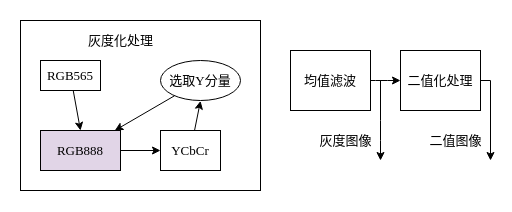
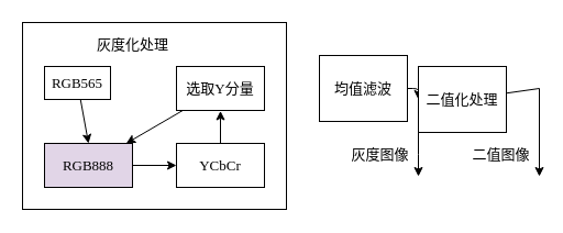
  <mxCell id="0" />
  <mxCell id="1" parent="0" />
  <mxCell id="2" value="" style="rounded=0;whiteSpace=wrap;html=1;fontFamily=宋体;fontSource=https%3A%2F%2Ffonts.googleapis.com%2Fcss%3Ffamily%3D%25E5%25AE%258B%25E4%25BD%2593;fontSize=13;" vertex="1" parent="1"><mxGeometry x="20" y="20" width="240" height="170" as="geometry" /></mxCell>
  <mxCell id="3" style="edgeStyle=none;html=1;entryX=0.5;entryY=0;entryDx=0;entryDy=0;" edge="1" parent="1" source="4" target="6"><mxGeometry relative="1" as="geometry" /></mxCell>
  <mxCell id="4" value="&lt;font face=&quot;Times New Roman&quot; style=&quot;font-size: 13px&quot;&gt;RGB565&lt;/font&gt;" style="rounded=0;whiteSpace=wrap;html=1;" vertex="1" parent="1"><mxGeometry x="40" y="60" width="60" height="30" as="geometry" /></mxCell>
  <mxCell id="5" style="edgeStyle=none;html=1;entryX=0;entryY=0.5;entryDx=0;entryDy=0;" edge="1" parent="1" source="6" target="8"><mxGeometry relative="1" as="geometry" /></mxCell>
  <mxCell id="6" value="&lt;span style=&quot;font-family: &amp;#34;times new roman&amp;#34;&quot;&gt;&lt;font style=&quot;font-size: 13px&quot;&gt;RGB888&lt;/font&gt;&lt;/span&gt;" style="rounded=0;whiteSpace=wrap;html=1;fillColor=#e1d5e7;" vertex="1" parent="1"><mxGeometry x="40" y="130" width="80" height="40" as="geometry" /></mxCell>
  <mxCell id="7" style="edgeStyle=none;html=1;entryX=0.5;entryY=1.011;entryDx=0;entryDy=0;entryPerimeter=0;" edge="1" parent="1" source="8" target="10"><mxGeometry relative="1" as="geometry"><Array as="points" /></mxGeometry></mxCell>
- <mxCell id="8" value="&lt;span style=&quot;font-family: &amp;#34;times new roman&amp;#34;&quot;&gt;&lt;font style=&quot;font-size: 13px&quot;&gt;YCbCr&lt;/font&gt;&lt;/span&gt;" style="rounded=0;whiteSpace=wrap;html=1;" vertex="1" parent="1"><mxGeometry x="160" y="130" width="60" height="40" as="geometry" /></mxCell>
+ <mxCell id="8" value="&lt;span style=&quot;font-family: &amp;#34;times new roman&amp;#34;&quot;&gt;&lt;font style=&quot;font-size: 13px&quot;&gt;YCbCr&lt;/font&gt;&lt;/span&gt;" style="rounded=0;whiteSpace=wrap;html=1;" vertex="1" parent="1"><mxGeometry x="160" y="130" width="80" height="40" as="geometry" /></mxCell>
  <mxCell id="9" style="edgeStyle=none;html=1;fontFamily=宋体;fontSource=https%3A%2F%2Ffonts.googleapis.com%2Fcss%3Ffamily%3D%25E5%25AE%258B%25E4%25BD%2593;fontSize=13;" edge="1" parent="1" source="10" target="6"><mxGeometry relative="1" as="geometry" /></mxCell>
- <mxCell id="10" value="&lt;font style=&quot;font-size: 13px&quot;&gt;&lt;font face=&quot;宋体&quot; data-font-src=&quot;https://fonts.googleapis.com/css?family=%E5%AE%8B%E4%BD%93&quot; style=&quot;font-size: 13px&quot;&gt;选取&lt;/font&gt;&lt;span style=&quot;font-family: &amp;#34;times new roman&amp;#34;&quot;&gt;Y&lt;/span&gt;&lt;font face=&quot;宋体&quot; style=&quot;font-size: 13px&quot;&gt;分量&lt;/font&gt;&lt;/font&gt;" style="ellipse;whiteSpace=wrap;html=1;" vertex="1" parent="1"><mxGeometry x="160" y="60" width="80" height="40" as="geometry" /></mxCell>
+ <mxCell id="10" value="&lt;font style=&quot;font-size: 13px&quot;&gt;&lt;font face=&quot;宋体&quot; data-font-src=&quot;https://fonts.googleapis.com/css?family=%E5%AE%8B%E4%BD%93&quot; style=&quot;font-size: 13px&quot;&gt;选取&lt;/font&gt;&lt;span style=&quot;font-family: &amp;#34;times new roman&amp;#34;&quot;&gt;Y&lt;/span&gt;&lt;font face=&quot;宋体&quot; style=&quot;font-size: 13px&quot;&gt;分量&lt;/font&gt;&lt;/font&gt;" style="rounded=0;whiteSpace=wrap;html=1;" vertex="1" parent="1"><mxGeometry x="160" y="60" width="80" height="40" as="geometry" /></mxCell>
  <mxCell id="11" style="edgeStyle=none;html=1;entryX=0;entryY=0.5;entryDx=0;entryDy=0;fontFamily=宋体;fontSource=https%3A%2F%2Ffonts.googleapis.com%2Fcss%3Ffamily%3D%25E5%25AE%258B%25E4%25BD%2593;fontSize=13;" edge="1" parent="1" source="12" target="14"><mxGeometry relative="1" as="geometry"><Array as="points"><mxPoint x="380" y="80" /></Array></mxGeometry></mxCell>
  <mxCell id="12" value="&lt;font face=&quot;宋体&quot;&gt;&lt;span style=&quot;font-size: 13px&quot;&gt;均值滤波&lt;/span&gt;&lt;/font&gt;" style="rounded=0;whiteSpace=wrap;html=1;" vertex="1" parent="1"><mxGeometry x="290" y="50" width="80" height="60" as="geometry" /></mxCell>
  <mxCell id="13" style="edgeStyle=none;html=1;fontFamily=宋体;fontSource=https%3A%2F%2Ffonts.googleapis.com%2Fcss%3Ffamily%3D%25E5%25AE%258B%25E4%25BD%2593;fontSize=13;rounded=0;" edge="1" parent="1" source="14"><mxGeometry relative="1" as="geometry"><mxPoint x="490" y="160" as="targetPoint" /><Array as="points"><mxPoint x="490" y="80" /></Array></mxGeometry></mxCell>
- <mxCell id="14" value="&lt;font face=&quot;宋体&quot;&gt;&lt;span style=&quot;font-size: 13px&quot;&gt;二值化处理&lt;/span&gt;&lt;/font&gt;" style="rounded=0;whiteSpace=wrap;html=1;" vertex="1" parent="1"><mxGeometry x="400" y="50" width="80" height="60" as="geometry" /></mxCell>
+ <mxCell id="14" value="&lt;font face=&quot;宋体&quot;&gt;&lt;span style=&quot;font-size: 13px&quot;&gt;二值化处理&lt;/span&gt;&lt;/font&gt;" style="rounded=0;whiteSpace=wrap;html=1;" vertex="1" parent="1"><mxGeometry x="380" y="60" width="80" height="60" as="geometry" /></mxCell>
  <mxCell id="15" value="&lt;span&gt;灰度化处理&lt;/span&gt;" style="text;html=1;align=center;verticalAlign=middle;resizable=0;points=[];autosize=1;strokeColor=none;fillColor=none;fontSize=13;fontFamily=宋体;" vertex="1" parent="1"><mxGeometry x="80" y="30" width="80" height="20" as="geometry" /></mxCell>
  <mxCell id="16" style="edgeStyle=none;html=1;fontFamily=宋体;fontSource=https%3A%2F%2Ffonts.googleapis.com%2Fcss%3Ffamily%3D%25E5%25AE%258B%25E4%25BD%2593;fontSize=13;" edge="1" parent="1"><mxGeometry relative="1" as="geometry"><mxPoint x="380" y="160" as="targetPoint" /><mxPoint x="380" y="80" as="sourcePoint" /><Array as="points"><mxPoint x="380" y="130" /></Array></mxGeometry></mxCell>
  <mxCell id="17" value="灰度图像" style="text;html=1;align=center;verticalAlign=middle;resizable=0;points=[];autosize=1;strokeColor=none;fillColor=none;fontSize=13;fontFamily=宋体;" vertex="1" parent="1"><mxGeometry x="310" y="130" width="70" height="20" as="geometry" /></mxCell>
  <mxCell id="18" value="二值图像" style="text;html=1;align=center;verticalAlign=middle;resizable=0;points=[];autosize=1;strokeColor=none;fillColor=none;fontSize=13;fontFamily=宋体;" vertex="1" parent="1"><mxGeometry x="420" y="130" width="70" height="20" as="geometry" /></mxCell>
